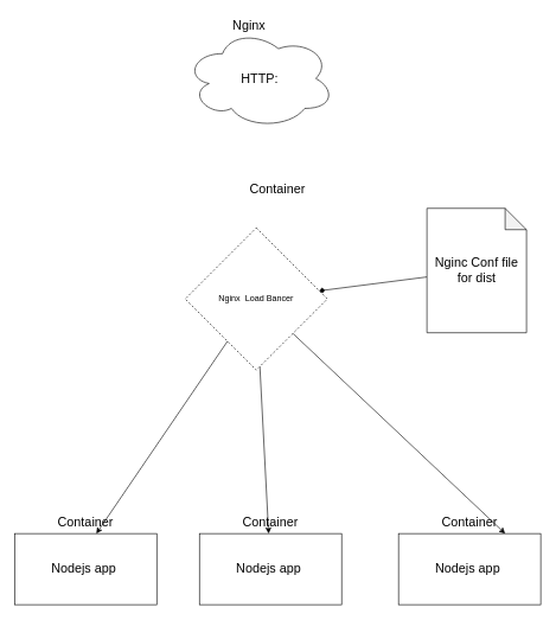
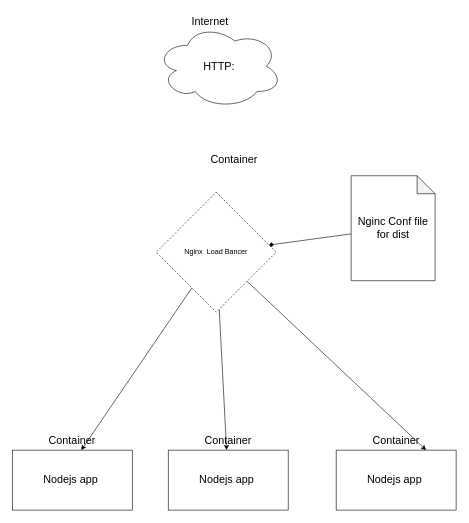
  <mxCell id="0" />
  <mxCell id="1" parent="0" />
  <mxCell id="2" value="&lt;font style=&quot;font-size: 18px;&quot;&gt;Nodejs app&amp;nbsp;&lt;/font&gt;" style="whiteSpace=wrap;html=1;" vertex="1" parent="1"><mxGeometry x="20" y="750" width="200" height="100" as="geometry" /></mxCell>
  <mxCell id="3" style="edgeStyle=none;html=1;fontSize=18;" edge="1" parent="1" source="6" target="9"><mxGeometry relative="1" as="geometry" /></mxCell>
  <mxCell id="4" style="edgeStyle=none;html=1;entryX=0.75;entryY=0;entryDx=0;entryDy=0;fontSize=18;" edge="1" parent="1" source="6" target="11"><mxGeometry relative="1" as="geometry" /></mxCell>
  <mxCell id="5" style="edgeStyle=none;html=1;entryX=0.75;entryY=1;entryDx=0;entryDy=0;fontSize=18;" edge="1" parent="1" source="6" target="7"><mxGeometry relative="1" as="geometry" /></mxCell>
  <mxCell id="6" value="Nginx&amp;nbsp; Load Bancer" style="rhombus;whiteSpace=wrap;html=1;dashed=1;" vertex="1" parent="1"><mxGeometry x="260" y="320" width="200" height="200" as="geometry" /></mxCell>
  <mxCell id="7" value="&lt;font style=&quot;font-size: 18px;&quot;&gt;Container&lt;/font&gt;" style="text;strokeColor=none;align=center;fillColor=none;html=1;verticalAlign=middle;whiteSpace=wrap;rounded=0;" vertex="1" parent="1"><mxGeometry x="90" y="720" width="60" height="30" as="geometry" /></mxCell>
  <mxCell id="8" value="&lt;font style=&quot;font-size: 18px;&quot;&gt;Container&lt;/font&gt;" style="text;strokeColor=none;align=center;fillColor=none;html=1;verticalAlign=middle;whiteSpace=wrap;rounded=0;" vertex="1" parent="1"><mxGeometry x="350" y="720" width="60" height="30" as="geometry" /></mxCell>
  <mxCell id="9" value="&lt;font style=&quot;font-size: 18px;&quot;&gt;Nodejs app&amp;nbsp;&lt;/font&gt;" style="whiteSpace=wrap;html=1;" vertex="1" parent="1"><mxGeometry x="280" y="750" width="200" height="100" as="geometry" /></mxCell>
  <mxCell id="10" value="&lt;font style=&quot;font-size: 18px;&quot;&gt;Container&lt;/font&gt;" style="text;strokeColor=none;align=center;fillColor=none;html=1;verticalAlign=middle;whiteSpace=wrap;rounded=0;" vertex="1" parent="1"><mxGeometry x="630" y="720" width="60" height="30" as="geometry" /></mxCell>
  <mxCell id="11" value="&lt;font style=&quot;font-size: 18px;&quot;&gt;Nodejs app&amp;nbsp;&lt;/font&gt;" style="whiteSpace=wrap;html=1;" vertex="1" parent="1"><mxGeometry x="560" y="750" width="200" height="100" as="geometry" /></mxCell>
  <mxCell id="12" value="&lt;font style=&quot;font-size: 18px;&quot;&gt;Container&lt;/font&gt;" style="text;strokeColor=none;align=center;fillColor=none;html=1;verticalAlign=middle;whiteSpace=wrap;rounded=0;" vertex="1" parent="1"><mxGeometry x="360" y="250" width="60" height="30" as="geometry" /></mxCell>
  <mxCell id="13" style="edgeStyle=none;html=1;fontSize=18;endArrow=diamond;" edge="1" parent="1" source="14" target="6"><mxGeometry relative="1" as="geometry" /></mxCell>
- <mxCell id="14" value="Nginc Conf file for dist" style="shape=note;whiteSpace=wrap;html=1;backgroundOutline=1;darkOpacity=0.05;fontSize=18;" vertex="1" parent="1"><mxGeometry x="600" y="292.5" width="140" height="175" as="geometry" /></mxCell>
+ <mxCell id="14" value="Nginc Conf file for dist" style="shape=note;whiteSpace=wrap;html=1;backgroundOutline=1;darkOpacity=0.05;fontSize=18;" vertex="1" parent="1"><mxGeometry x="585" y="292.5" width="140" height="175" as="geometry" /></mxCell>
  <mxCell id="15" value="HTTP:" style="ellipse;shape=cloud;whiteSpace=wrap;html=1;fontSize=18;" vertex="1" parent="1"><mxGeometry x="260" y="40" width="210" height="140" as="geometry" /></mxCell>
- <mxCell id="16" value="&lt;font style=&quot;font-size: 18px;&quot;&gt;Nginx&lt;/font&gt;" style="text;strokeColor=none;align=center;fillColor=none;html=1;verticalAlign=middle;whiteSpace=wrap;rounded=0;" vertex="1" parent="1"><mxGeometry x="320" y="20" width="60" height="30" as="geometry" /></mxCell>
+ <mxCell id="16" value="&lt;font style=&quot;font-size: 18px;&quot;&gt;Internet&lt;/font&gt;" style="text;strokeColor=none;align=center;fillColor=none;html=1;verticalAlign=middle;whiteSpace=wrap;rounded=0;" vertex="1" parent="1"><mxGeometry x="320" y="20" width="60" height="30" as="geometry" /></mxCell>
